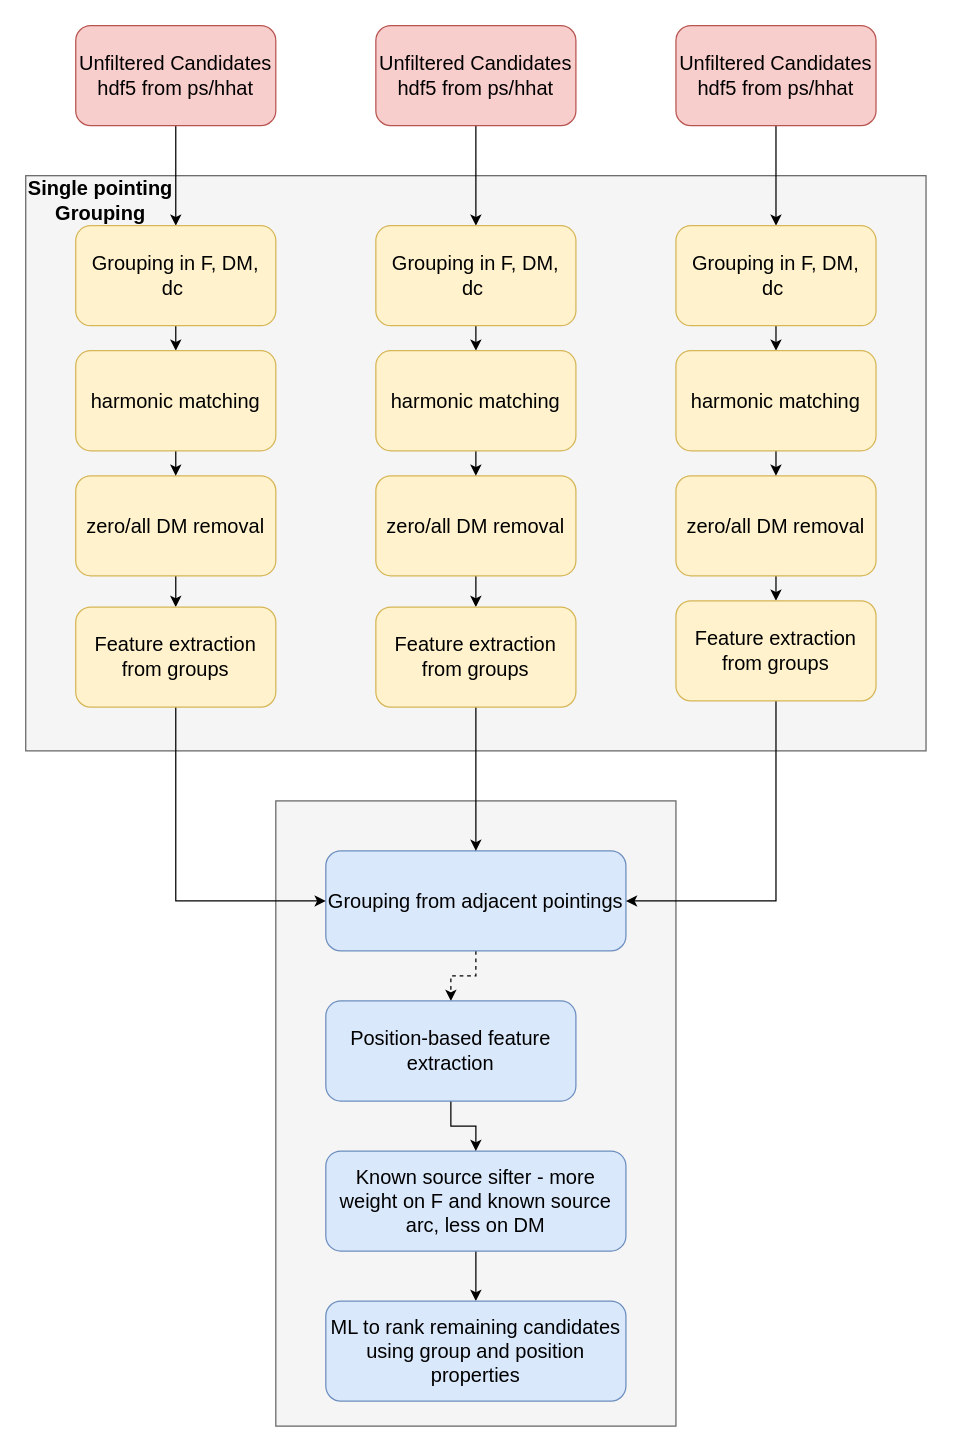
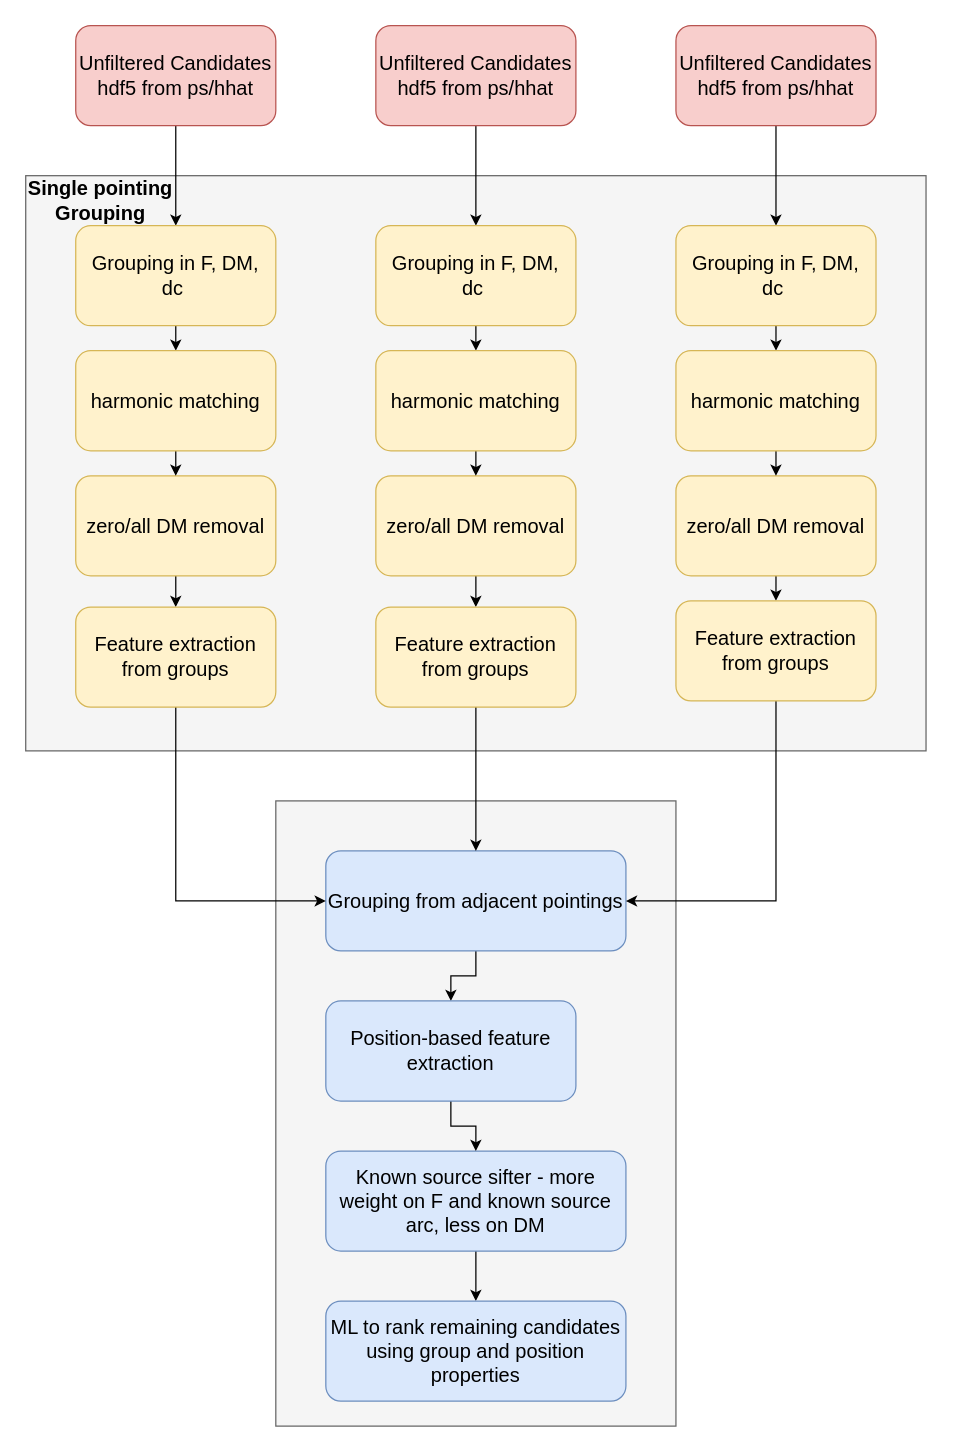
  <mxCell id="0" />
  <mxCell id="1" parent="0" />
  <mxCell id="2" value="" style="rounded=0;whiteSpace=wrap;html=1;fillColor=#f5f5f5;strokeColor=#666666;fontColor=#333333;" parent="1" vertex="1"><mxGeometry x="220" y="640" width="320" height="500" as="geometry" /></mxCell>
  <mxCell id="3" value="" style="rounded=0;whiteSpace=wrap;html=1;fillColor=#f5f5f5;strokeColor=#666666;fontColor=#333333;" parent="1" vertex="1"><mxGeometry x="20" y="140" width="720" height="460" as="geometry" /></mxCell>
  <mxCell id="4" style="edgeStyle=orthogonalEdgeStyle;rounded=0;orthogonalLoop=1;jettySize=auto;html=1;exitX=0.5;exitY=1;exitDx=0;exitDy=0;entryX=0.5;entryY=0;entryDx=0;entryDy=0;" parent="1" source="5" target="11" edge="1"><mxGeometry relative="1" as="geometry" /></mxCell>
  <mxCell id="5" value="&lt;font style=&quot;font-size: 16px&quot;&gt;Unfiltered Candidates hdf5 from ps/hhat&lt;/font&gt;" style="text;html=1;strokeColor=#b85450;fillColor=#f8cecc;align=center;verticalAlign=middle;whiteSpace=wrap;rounded=1;glass=0;" parent="1" vertex="1"><mxGeometry x="60" y="20" width="160" height="80" as="geometry" /></mxCell>
  <mxCell id="6" style="edgeStyle=orthogonalEdgeStyle;rounded=0;orthogonalLoop=1;jettySize=auto;html=1;exitX=0.5;exitY=1;exitDx=0;exitDy=0;entryX=0.5;entryY=0;entryDx=0;entryDy=0;" parent="1" source="7" target="13" edge="1"><mxGeometry relative="1" as="geometry" /></mxCell>
  <mxCell id="7" value="&lt;span style=&quot;font-size: 16px&quot;&gt;Unfiltered Candidates hdf5 from ps/hhat&lt;/span&gt;" style="text;html=1;strokeColor=#b85450;fillColor=#f8cecc;align=center;verticalAlign=middle;whiteSpace=wrap;rounded=1;glass=0;" parent="1" vertex="1"><mxGeometry x="300" y="20" width="160" height="80" as="geometry" /></mxCell>
  <mxCell id="8" style="edgeStyle=orthogonalEdgeStyle;rounded=0;orthogonalLoop=1;jettySize=auto;html=1;exitX=0.5;exitY=1;exitDx=0;exitDy=0;entryX=0.5;entryY=0;entryDx=0;entryDy=0;" parent="1" source="9" target="15" edge="1"><mxGeometry relative="1" as="geometry" /></mxCell>
  <mxCell id="9" value="&lt;span style=&quot;font-size: 16px&quot;&gt;Unfiltered Candidates hdf5 from ps/hhat&lt;/span&gt;" style="text;html=1;strokeColor=#b85450;fillColor=#f8cecc;align=center;verticalAlign=middle;whiteSpace=wrap;rounded=1;glass=0;" parent="1" vertex="1"><mxGeometry x="540" y="20" width="160" height="80" as="geometry" /></mxCell>
  <mxCell id="10" style="edgeStyle=orthogonalEdgeStyle;rounded=0;orthogonalLoop=1;jettySize=auto;html=1;exitX=0.5;exitY=1;exitDx=0;exitDy=0;entryX=0.5;entryY=0;entryDx=0;entryDy=0;" parent="1" source="11" target="33" edge="1"><mxGeometry relative="1" as="geometry" /></mxCell>
  <mxCell id="11" value="&lt;span style=&quot;font-size: 16px&quot;&gt;Grouping in F, DM, dc&amp;nbsp;&lt;/span&gt;" style="text;html=1;strokeColor=#d6b656;fillColor=#fff2cc;align=center;verticalAlign=middle;whiteSpace=wrap;rounded=1;glass=0;" parent="1" vertex="1"><mxGeometry x="60" y="180" width="160" height="80" as="geometry" /></mxCell>
  <mxCell id="12" style="edgeStyle=orthogonalEdgeStyle;rounded=0;orthogonalLoop=1;jettySize=auto;html=1;exitX=0.5;exitY=1;exitDx=0;exitDy=0;entryX=0.5;entryY=0;entryDx=0;entryDy=0;" parent="1" source="13" target="35" edge="1"><mxGeometry relative="1" as="geometry" /></mxCell>
  <mxCell id="13" value="&lt;font style=&quot;font-size: 16px&quot;&gt;Grouping in F, DM, dc&amp;nbsp;&lt;/font&gt;" style="text;html=1;strokeColor=#d6b656;fillColor=#fff2cc;align=center;verticalAlign=middle;whiteSpace=wrap;rounded=1;glass=0;" parent="1" vertex="1"><mxGeometry x="300" y="180" width="160" height="80" as="geometry" /></mxCell>
  <mxCell id="14" style="edgeStyle=orthogonalEdgeStyle;rounded=0;orthogonalLoop=1;jettySize=auto;html=1;exitX=0.5;exitY=1;exitDx=0;exitDy=0;entryX=0.5;entryY=0;entryDx=0;entryDy=0;" parent="1" source="15" target="37" edge="1"><mxGeometry relative="1" as="geometry" /></mxCell>
  <mxCell id="15" value="&lt;span style=&quot;font-size: 16px&quot;&gt;Grouping in F, DM, dc&amp;nbsp;&lt;/span&gt;" style="text;html=1;strokeColor=#d6b656;fillColor=#fff2cc;align=center;verticalAlign=middle;whiteSpace=wrap;rounded=1;glass=0;" parent="1" vertex="1"><mxGeometry x="540" y="180" width="160" height="80" as="geometry" /></mxCell>
- <mxCell id="16" style="edgeStyle=orthogonalEdgeStyle;rounded=0;orthogonalLoop=1;jettySize=auto;html=1;exitX=0.5;exitY=1;exitDx=0;exitDy=0;entryX=0.5;entryY=0;entryDx=0;entryDy=0;dashed=1;" parent="1" source="17" target="31" edge="1"><mxGeometry relative="1" as="geometry" /></mxCell>
+ <mxCell id="16" style="edgeStyle=orthogonalEdgeStyle;rounded=0;orthogonalLoop=1;jettySize=auto;html=1;exitX=0.5;exitY=1;exitDx=0;exitDy=0;entryX=0.5;entryY=0;entryDx=0;entryDy=0;" parent="1" source="17" target="31" edge="1"><mxGeometry relative="1" as="geometry" /></mxCell>
  <mxCell id="17" value="&lt;span style=&quot;font-size: 16px&quot;&gt;Grouping from adjacent pointings&lt;/span&gt;" style="text;html=1;strokeColor=#6c8ebf;fillColor=#dae8fc;align=center;verticalAlign=middle;whiteSpace=wrap;rounded=1;glass=0;" parent="1" vertex="1"><mxGeometry x="260" y="680" width="240" height="80" as="geometry" /></mxCell>
  <mxCell id="18" style="edgeStyle=orthogonalEdgeStyle;rounded=0;orthogonalLoop=1;jettySize=auto;html=1;exitX=0.5;exitY=1;exitDx=0;exitDy=0;entryX=0.5;entryY=0;entryDx=0;entryDy=0;" parent="1" source="19" target="29" edge="1"><mxGeometry relative="1" as="geometry" /></mxCell>
  <mxCell id="19" value="&lt;span style=&quot;font-size: 16px&quot;&gt;Known source sifter - more weight on F and known source arc, less on DM&lt;/span&gt;" style="text;html=1;strokeColor=#6c8ebf;fillColor=#dae8fc;align=center;verticalAlign=middle;whiteSpace=wrap;rounded=1;glass=0;" parent="1" vertex="1"><mxGeometry x="260" y="920" width="240" height="80" as="geometry" /></mxCell>
  <mxCell id="20" style="edgeStyle=orthogonalEdgeStyle;rounded=0;orthogonalLoop=1;jettySize=auto;html=1;exitX=0.5;exitY=1;exitDx=0;exitDy=0;entryX=0;entryY=0.5;entryDx=0;entryDy=0;" parent="1" source="39" target="17" edge="1"><mxGeometry relative="1" as="geometry" /></mxCell>
  <mxCell id="21" style="edgeStyle=orthogonalEdgeStyle;rounded=0;orthogonalLoop=1;jettySize=auto;html=1;exitX=0.5;exitY=1;exitDx=0;exitDy=0;entryX=0.5;entryY=0;entryDx=0;entryDy=0;" edge="1" parent="1" source="22" target="39"><mxGeometry relative="1" as="geometry" /></mxCell>
  <mxCell id="22" value="&lt;span style=&quot;font-size: 16px&quot;&gt;zero/all DM removal&lt;/span&gt;" style="text;html=1;strokeColor=#d6b656;fillColor=#fff2cc;align=center;verticalAlign=middle;whiteSpace=wrap;rounded=1;glass=0;" parent="1" vertex="1"><mxGeometry x="60" y="380" width="160" height="80" as="geometry" /></mxCell>
  <mxCell id="23" style="edgeStyle=orthogonalEdgeStyle;rounded=0;orthogonalLoop=1;jettySize=auto;html=1;exitX=0.5;exitY=1;exitDx=0;exitDy=0;entryX=0.5;entryY=0;entryDx=0;entryDy=0;" parent="1" source="40" target="17" edge="1"><mxGeometry relative="1" as="geometry" /></mxCell>
  <mxCell id="24" style="edgeStyle=orthogonalEdgeStyle;rounded=0;orthogonalLoop=1;jettySize=auto;html=1;exitX=0.5;exitY=1;exitDx=0;exitDy=0;entryX=0.5;entryY=0;entryDx=0;entryDy=0;" edge="1" parent="1" source="25" target="40"><mxGeometry relative="1" as="geometry" /></mxCell>
  <mxCell id="25" value="&lt;span style=&quot;font-size: 16px&quot;&gt;zero/all DM removal&lt;/span&gt;" style="text;html=1;strokeColor=#d6b656;fillColor=#fff2cc;align=center;verticalAlign=middle;whiteSpace=wrap;rounded=1;glass=0;" parent="1" vertex="1"><mxGeometry x="300" y="380" width="160" height="80" as="geometry" /></mxCell>
  <mxCell id="26" style="edgeStyle=orthogonalEdgeStyle;rounded=0;orthogonalLoop=1;jettySize=auto;html=1;exitX=0.5;exitY=1;exitDx=0;exitDy=0;entryX=1;entryY=0.5;entryDx=0;entryDy=0;" parent="1" source="41" target="17" edge="1"><mxGeometry relative="1" as="geometry" /></mxCell>
  <mxCell id="27" style="edgeStyle=orthogonalEdgeStyle;rounded=0;orthogonalLoop=1;jettySize=auto;html=1;exitX=0.5;exitY=1;exitDx=0;exitDy=0;entryX=0.5;entryY=0;entryDx=0;entryDy=0;" edge="1" parent="1" source="28" target="41"><mxGeometry relative="1" as="geometry" /></mxCell>
  <mxCell id="28" value="&lt;span style=&quot;font-size: 16px&quot;&gt;zero/all DM removal&lt;/span&gt;" style="text;html=1;strokeColor=#d6b656;fillColor=#fff2cc;align=center;verticalAlign=middle;whiteSpace=wrap;rounded=1;glass=0;" parent="1" vertex="1"><mxGeometry x="540" y="380" width="160" height="80" as="geometry" /></mxCell>
  <mxCell id="29" value="&lt;span style=&quot;font-size: 16px&quot;&gt;ML to rank remaining candidates using group and position properties&lt;/span&gt;" style="text;html=1;strokeColor=#6c8ebf;fillColor=#dae8fc;align=center;verticalAlign=middle;whiteSpace=wrap;rounded=1;glass=0;" parent="1" vertex="1"><mxGeometry x="260" y="1040" width="240" height="80" as="geometry" /></mxCell>
  <mxCell id="30" style="edgeStyle=orthogonalEdgeStyle;rounded=0;orthogonalLoop=1;jettySize=auto;html=1;exitX=0.5;exitY=1;exitDx=0;exitDy=0;entryX=0.5;entryY=0;entryDx=0;entryDy=0;" parent="1" source="31" target="19" edge="1"><mxGeometry relative="1" as="geometry" /></mxCell>
  <mxCell id="31" value="&lt;font size=&quot;3&quot;&gt;Position-based feature extraction&lt;/font&gt;" style="text;html=1;strokeColor=#6c8ebf;fillColor=#dae8fc;align=center;verticalAlign=middle;whiteSpace=wrap;rounded=1;glass=0;" parent="1" vertex="1"><mxGeometry x="260" y="800" width="200" height="80" as="geometry" /></mxCell>
  <mxCell id="32" style="edgeStyle=orthogonalEdgeStyle;rounded=0;orthogonalLoop=1;jettySize=auto;html=1;exitX=0.5;exitY=1;exitDx=0;exitDy=0;entryX=0.5;entryY=0;entryDx=0;entryDy=0;" parent="1" source="33" target="22" edge="1"><mxGeometry relative="1" as="geometry" /></mxCell>
  <mxCell id="33" value="&lt;span style=&quot;font-size: 16px&quot;&gt;harmonic matching&lt;/span&gt;" style="text;html=1;strokeColor=#d6b656;fillColor=#fff2cc;align=center;verticalAlign=middle;whiteSpace=wrap;rounded=1;glass=0;" parent="1" vertex="1"><mxGeometry x="60" y="280" width="160" height="80" as="geometry" /></mxCell>
  <mxCell id="34" style="edgeStyle=orthogonalEdgeStyle;rounded=0;orthogonalLoop=1;jettySize=auto;html=1;exitX=0.5;exitY=1;exitDx=0;exitDy=0;entryX=0.5;entryY=0;entryDx=0;entryDy=0;" parent="1" source="35" target="25" edge="1"><mxGeometry relative="1" as="geometry" /></mxCell>
  <mxCell id="35" value="&lt;span style=&quot;font-size: 16px&quot;&gt;harmonic matching&lt;/span&gt;" style="text;html=1;strokeColor=#d6b656;fillColor=#fff2cc;align=center;verticalAlign=middle;whiteSpace=wrap;rounded=1;glass=0;" parent="1" vertex="1"><mxGeometry x="300" y="280" width="160" height="80" as="geometry" /></mxCell>
  <mxCell id="36" style="edgeStyle=orthogonalEdgeStyle;rounded=0;orthogonalLoop=1;jettySize=auto;html=1;exitX=0.5;exitY=1;exitDx=0;exitDy=0;entryX=0.5;entryY=0;entryDx=0;entryDy=0;" parent="1" source="37" target="28" edge="1"><mxGeometry relative="1" as="geometry" /></mxCell>
  <mxCell id="37" value="&lt;span style=&quot;font-size: 16px&quot;&gt;harmonic matching&lt;/span&gt;" style="text;html=1;strokeColor=#d6b656;fillColor=#fff2cc;align=center;verticalAlign=middle;whiteSpace=wrap;rounded=1;glass=0;" parent="1" vertex="1"><mxGeometry x="540" y="280" width="160" height="80" as="geometry" /></mxCell>
  <mxCell id="38" value="&lt;font style=&quot;font-size: 16px&quot;&gt;&lt;b&gt;Single pointing Grouping&lt;/b&gt;&lt;/font&gt;" style="text;html=1;strokeColor=none;fillColor=none;align=center;verticalAlign=middle;whiteSpace=wrap;rounded=0;" parent="1" vertex="1"><mxGeometry x="20" y="140" width="120" height="40" as="geometry" /></mxCell>
  <mxCell id="39" value="&lt;span style=&quot;font-size: 16px&quot;&gt;Feature extraction from groups&lt;/span&gt;" style="text;html=1;strokeColor=#d6b656;fillColor=#fff2cc;align=center;verticalAlign=middle;whiteSpace=wrap;rounded=1;glass=0;" vertex="1" parent="1"><mxGeometry x="60" y="485" width="160" height="80" as="geometry" /></mxCell>
  <mxCell id="40" value="&lt;span style=&quot;font-size: 16px&quot;&gt;Feature extraction from groups&lt;/span&gt;" style="text;html=1;strokeColor=#d6b656;fillColor=#fff2cc;align=center;verticalAlign=middle;whiteSpace=wrap;rounded=1;glass=0;" vertex="1" parent="1"><mxGeometry x="300" y="485" width="160" height="80" as="geometry" /></mxCell>
  <mxCell id="41" value="&lt;span style=&quot;font-size: 16px&quot;&gt;Feature extraction from groups&lt;/span&gt;" style="text;html=1;strokeColor=#d6b656;fillColor=#fff2cc;align=center;verticalAlign=middle;whiteSpace=wrap;rounded=1;glass=0;" vertex="1" parent="1"><mxGeometry x="540" y="480" width="160" height="80" as="geometry" /></mxCell>
